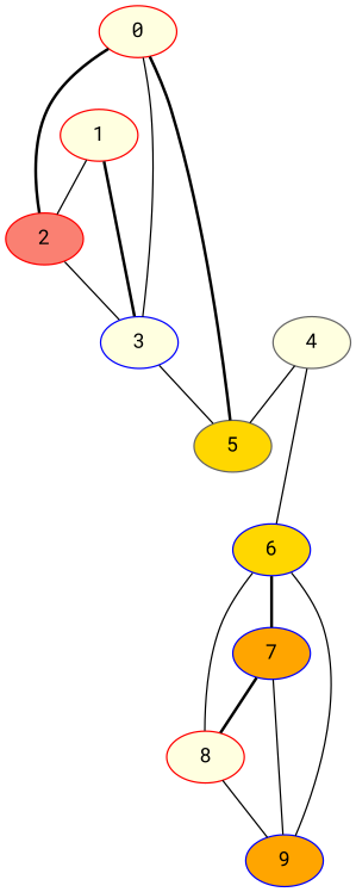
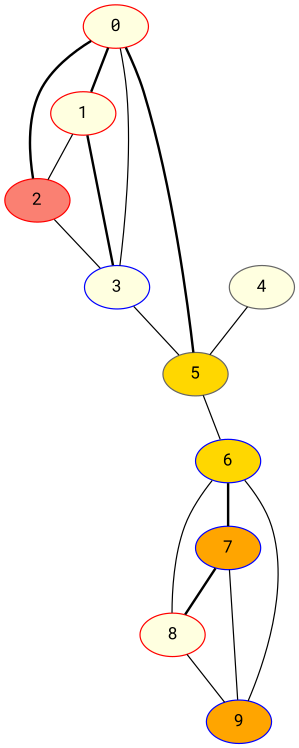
  graph {
    fontname="Roboto Mono"
    node [color=red fillcolor=lightyellow fontname="Roboto Mono" style=filled]
    edge [fontname="Roboto Mono" style=solid]
    0
    1
    2 [fillcolor=salmon]
    3 [color=blue]
    5 [color=gray40 fillcolor=gold]
    6 [color=blue fillcolor=gold]
    4 [color=gray40]
    7 [color=blue fillcolor=orange]
    8
    9 [color=blue fillcolor=orange]
+   0 -- 1 [style=bold]
    0 -- 2 [style=bold]
    0 -- 3
    0 -- 5 [style=bold]
    1 -- 2
    2 -- 3
    3 -- 1 [style=bold]
    3 -- 5
-   4 -- 6
+   5 -- 6
    6 -- 7 [style=bold]
    6 -- 8
    6 -- 9
    4 -- 5
    7 -- 8 [style=bold]
    7 -- 9
    8 -- 9
  }
